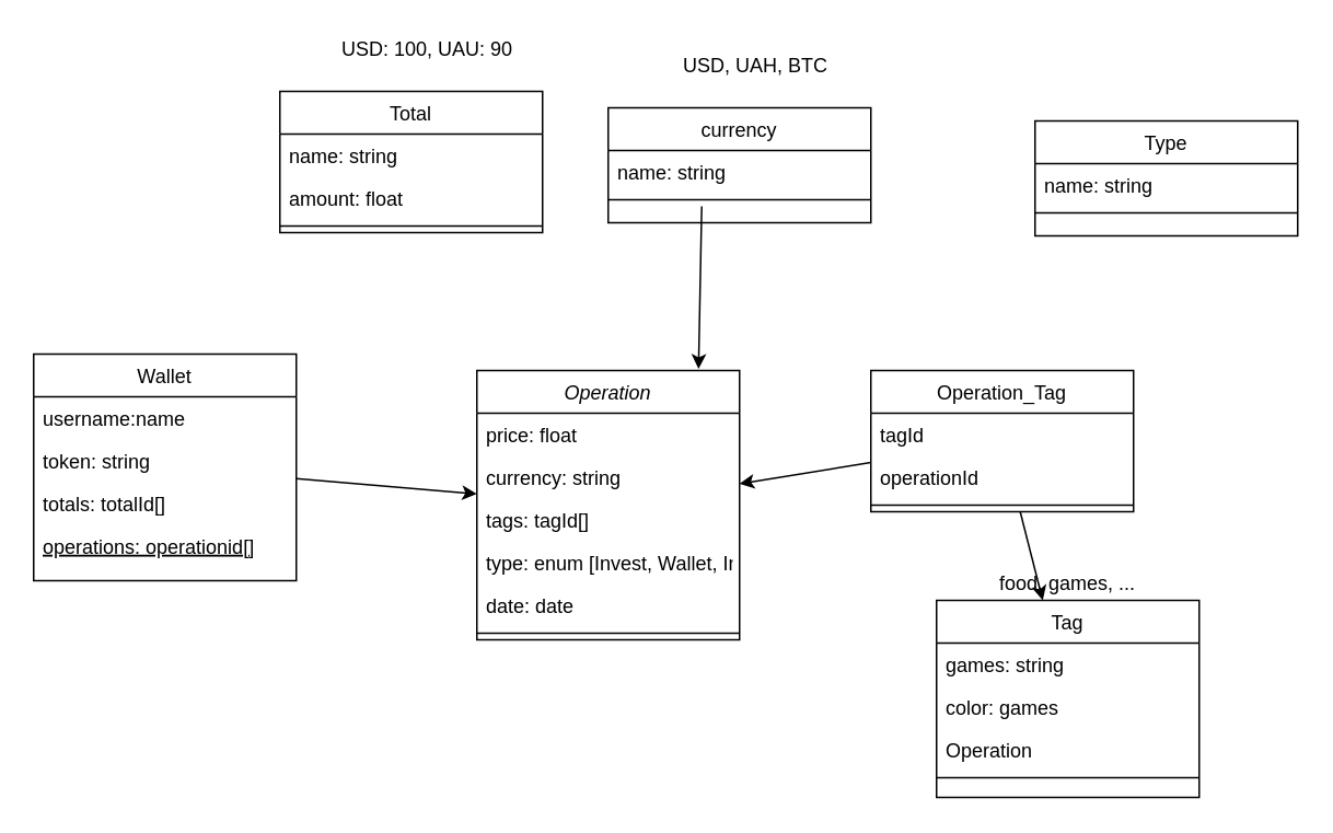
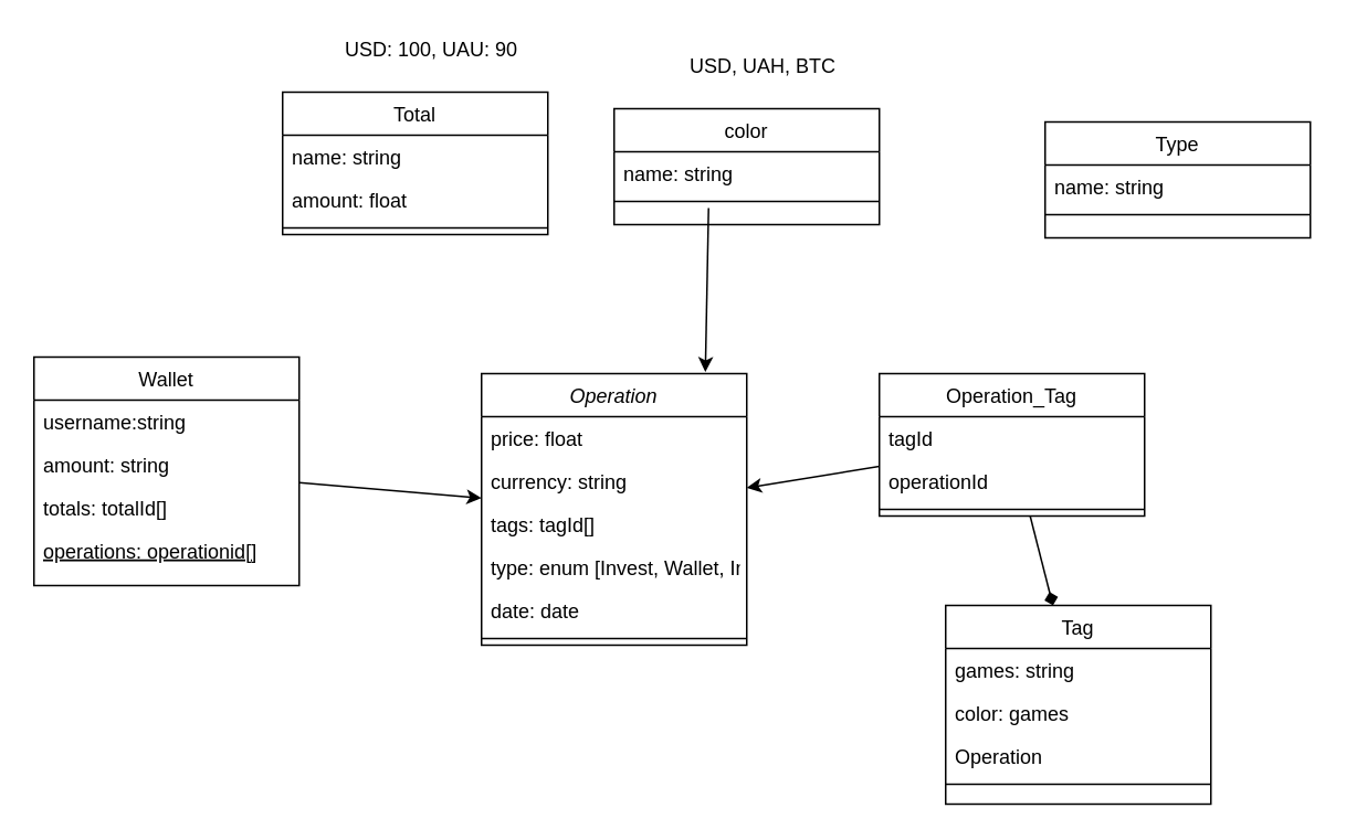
  <mxCell id="0" />
  <mxCell id="1" parent="0" />
  <mxCell id="2" value="Operation" style="swimlane;fontStyle=2;align=center;verticalAlign=top;childLayout=stackLayout;horizontal=1;startSize=26;horizontalStack=0;resizeParent=1;resizeLast=0;collapsible=1;marginBottom=0;rounded=0;shadow=0;strokeWidth=1;" parent="1" vertex="1"><mxGeometry x="290" y="225" width="160" height="164" as="geometry"><mxRectangle x="230" y="140" width="160" height="26" as="alternateBounds" /></mxGeometry></mxCell>
  <mxCell id="3" value="price: float" style="text;align=left;verticalAlign=top;spacingLeft=4;spacingRight=4;overflow=hidden;rotatable=0;points=[[0,0.5],[1,0.5]];portConstraint=eastwest;" parent="2" vertex="1"><mxGeometry y="26" width="160" height="26" as="geometry" /></mxCell>
  <mxCell id="4" value="currency: string" style="text;align=left;verticalAlign=top;spacingLeft=4;spacingRight=4;overflow=hidden;rotatable=0;points=[[0,0.5],[1,0.5]];portConstraint=eastwest;rounded=0;shadow=0;html=0;" parent="2" vertex="1"><mxGeometry y="52" width="160" height="26" as="geometry" /></mxCell>
  <mxCell id="5" value="tags: tagId[]" style="text;align=left;verticalAlign=top;spacingLeft=4;spacingRight=4;overflow=hidden;rotatable=0;points=[[0,0.5],[1,0.5]];portConstraint=eastwest;rounded=0;shadow=0;html=0;" parent="2" vertex="1"><mxGeometry y="78" width="160" height="26" as="geometry" /></mxCell>
  <mxCell id="6" value="type: enum [Invest, Wallet, Income]" style="text;align=left;verticalAlign=top;spacingLeft=4;spacingRight=4;overflow=hidden;rotatable=0;points=[[0,0.5],[1,0.5]];portConstraint=eastwest;rounded=0;shadow=0;html=0;" parent="2" vertex="1"><mxGeometry y="104" width="160" height="26" as="geometry" /></mxCell>
  <mxCell id="7" value="date: date" style="text;align=left;verticalAlign=top;spacingLeft=4;spacingRight=4;overflow=hidden;rotatable=0;points=[[0,0.5],[1,0.5]];portConstraint=eastwest;rounded=0;shadow=0;html=0;" parent="2" vertex="1"><mxGeometry y="130" width="160" height="26" as="geometry" /></mxCell>
  <mxCell id="8" value="" style="line;html=1;strokeWidth=1;align=left;verticalAlign=middle;spacingTop=-1;spacingLeft=3;spacingRight=3;rotatable=0;labelPosition=right;points=[];portConstraint=eastwest;" parent="2" vertex="1"><mxGeometry y="156" width="160" height="8" as="geometry" /></mxCell>
  <mxCell id="9" value="Tag" style="swimlane;fontStyle=0;align=center;verticalAlign=top;childLayout=stackLayout;horizontal=1;startSize=26;horizontalStack=0;resizeParent=1;resizeLast=0;collapsible=1;marginBottom=0;rounded=0;shadow=0;strokeWidth=1;" parent="1" vertex="1"><mxGeometry x="570" y="365" width="160" height="120" as="geometry"><mxRectangle x="550" y="140" width="160" height="26" as="alternateBounds" /></mxGeometry></mxCell>
  <mxCell id="10" value="games: string" style="text;align=left;verticalAlign=top;spacingLeft=4;spacingRight=4;overflow=hidden;rotatable=0;points=[[0,0.5],[1,0.5]];portConstraint=eastwest;" parent="9" vertex="1"><mxGeometry y="26" width="160" height="26" as="geometry" /></mxCell>
  <mxCell id="11" value="color: games" style="text;align=left;verticalAlign=top;spacingLeft=4;spacingRight=4;overflow=hidden;rotatable=0;points=[[0,0.5],[1,0.5]];portConstraint=eastwest;rounded=0;shadow=0;html=0;" parent="9" vertex="1"><mxGeometry y="52" width="160" height="26" as="geometry" /></mxCell>
  <mxCell id="12" value="Operation" style="text;align=left;verticalAlign=top;spacingLeft=4;spacingRight=4;overflow=hidden;rotatable=0;points=[[0,0.5],[1,0.5]];portConstraint=eastwest;rounded=0;shadow=0;html=0;" parent="9" vertex="1"><mxGeometry y="78" width="160" height="26" as="geometry" /></mxCell>
  <mxCell id="13" value="" style="line;html=1;strokeWidth=1;align=left;verticalAlign=middle;spacingTop=-1;spacingLeft=3;spacingRight=3;rotatable=0;labelPosition=right;points=[];portConstraint=eastwest;" parent="9" vertex="1"><mxGeometry y="104" width="160" height="8" as="geometry" /></mxCell>
  <mxCell id="14" value="Operation_Tag" style="swimlane;fontStyle=0;align=center;verticalAlign=top;childLayout=stackLayout;horizontal=1;startSize=26;horizontalStack=0;resizeParent=1;resizeLast=0;collapsible=1;marginBottom=0;rounded=0;shadow=0;strokeWidth=1;" parent="1" vertex="1"><mxGeometry x="530" y="225" width="160" height="86" as="geometry"><mxRectangle x="340" y="380" width="170" height="26" as="alternateBounds" /></mxGeometry></mxCell>
  <mxCell id="15" value="tagId" style="text;align=left;verticalAlign=top;spacingLeft=4;spacingRight=4;overflow=hidden;rotatable=0;points=[[0,0.5],[1,0.5]];portConstraint=eastwest;" parent="14" vertex="1"><mxGeometry y="26" width="160" height="26" as="geometry" /></mxCell>
  <mxCell id="16" value="operationId" style="text;align=left;verticalAlign=top;spacingLeft=4;spacingRight=4;overflow=hidden;rotatable=0;points=[[0,0.5],[1,0.5]];portConstraint=eastwest;" parent="14" vertex="1"><mxGeometry y="52" width="160" height="26" as="geometry" /></mxCell>
  <mxCell id="17" value="" style="line;html=1;strokeWidth=1;align=left;verticalAlign=middle;spacingTop=-1;spacingLeft=3;spacingRight=3;rotatable=0;labelPosition=right;points=[];portConstraint=eastwest;" parent="14" vertex="1"><mxGeometry y="78" width="160" height="8" as="geometry" /></mxCell>
- <mxCell id="18" value="" style="endArrow=classic;html=1;" parent="1" source="14" target="9" edge="1"><mxGeometry width="50" height="50" relative="1" as="geometry"><mxPoint x="640" y="377" as="sourcePoint" /><mxPoint x="810" y="215" as="targetPoint" /></mxGeometry></mxCell>
+ <mxCell id="18" value="" style="endArrow=diamond;html=1;" parent="1" source="14" target="9" edge="1"><mxGeometry width="50" height="50" relative="1" as="geometry"><mxPoint x="640" y="377" as="sourcePoint" /><mxPoint x="810" y="215" as="targetPoint" /></mxGeometry></mxCell>
  <mxCell id="19" value="Wallet" style="swimlane;fontStyle=0;align=center;verticalAlign=top;childLayout=stackLayout;horizontal=1;startSize=26;horizontalStack=0;resizeParent=1;resizeLast=0;collapsible=1;marginBottom=0;rounded=0;shadow=0;strokeWidth=1;" parent="1" vertex="1"><mxGeometry x="20" y="215" width="160" height="138" as="geometry"><mxRectangle x="130" y="380" width="160" height="26" as="alternateBounds" /></mxGeometry></mxCell>
- <mxCell id="20" value="username:name" style="text;align=left;verticalAlign=top;spacingLeft=4;spacingRight=4;overflow=hidden;rotatable=0;points=[[0,0.5],[1,0.5]];portConstraint=eastwest;" parent="19" vertex="1"><mxGeometry y="26" width="160" height="26" as="geometry" /></mxCell>
- <mxCell id="21" value="token: string" style="text;align=left;verticalAlign=top;spacingLeft=4;spacingRight=4;overflow=hidden;rotatable=0;points=[[0,0.5],[1,0.5]];portConstraint=eastwest;rounded=0;shadow=0;html=0;" parent="19" vertex="1"><mxGeometry y="52" width="160" height="26" as="geometry" /></mxCell>
+ <mxCell id="20" value="username:string" style="text;align=left;verticalAlign=top;spacingLeft=4;spacingRight=4;overflow=hidden;rotatable=0;points=[[0,0.5],[1,0.5]];portConstraint=eastwest;" parent="19" vertex="1"><mxGeometry y="26" width="160" height="26" as="geometry" /></mxCell>
+ <mxCell id="21" value="amount: string" style="text;align=left;verticalAlign=top;spacingLeft=4;spacingRight=4;overflow=hidden;rotatable=0;points=[[0,0.5],[1,0.5]];portConstraint=eastwest;rounded=0;shadow=0;html=0;" parent="19" vertex="1"><mxGeometry y="52" width="160" height="26" as="geometry" /></mxCell>
  <mxCell id="22" value="totals: totalId[]" style="text;align=left;verticalAlign=top;spacingLeft=4;spacingRight=4;overflow=hidden;rotatable=0;points=[[0,0.5],[1,0.5]];portConstraint=eastwest;rounded=0;shadow=0;html=0;" parent="19" vertex="1"><mxGeometry y="78" width="160" height="26" as="geometry" /></mxCell>
  <mxCell id="23" value="operations: operationid[]" style="text;align=left;verticalAlign=top;spacingLeft=4;spacingRight=4;overflow=hidden;rotatable=0;points=[[0,0.5],[1,0.5]];portConstraint=eastwest;fontStyle=4" parent="19" vertex="1"><mxGeometry y="104" width="160" height="26" as="geometry" /></mxCell>
  <mxCell id="24" value="" style="endArrow=classic;html=1;" parent="1" source="19" target="2" edge="1"><mxGeometry width="50" height="50" relative="1" as="geometry"><mxPoint x="460" y="485" as="sourcePoint" /><mxPoint x="510" y="435" as="targetPoint" /></mxGeometry></mxCell>
  <mxCell id="25" value="Type" style="swimlane;fontStyle=0;align=center;verticalAlign=top;childLayout=stackLayout;horizontal=1;startSize=26;horizontalStack=0;resizeParent=1;resizeLast=0;collapsible=1;marginBottom=0;rounded=0;shadow=0;strokeWidth=1;" parent="1" vertex="1"><mxGeometry x="630" y="73" width="160" height="70" as="geometry"><mxRectangle x="340" y="380" width="170" height="26" as="alternateBounds" /></mxGeometry></mxCell>
  <mxCell id="26" value="name: string" style="text;align=left;verticalAlign=top;spacingLeft=4;spacingRight=4;overflow=hidden;rotatable=0;points=[[0,0.5],[1,0.5]];portConstraint=eastwest;" parent="25" vertex="1"><mxGeometry y="26" width="160" height="26" as="geometry" /></mxCell>
  <mxCell id="27" value="" style="line;html=1;strokeWidth=1;align=left;verticalAlign=middle;spacingTop=-1;spacingLeft=3;spacingRight=3;rotatable=0;labelPosition=right;points=[];portConstraint=eastwest;" parent="25" vertex="1"><mxGeometry y="52" width="160" height="8" as="geometry" /></mxCell>
  <mxCell id="28" value="" style="endArrow=classic;html=1;" parent="1" source="14" target="2" edge="1"><mxGeometry width="50" height="50" relative="1" as="geometry"><mxPoint x="620" y="235" as="sourcePoint" /><mxPoint x="620" y="135" as="targetPoint" /></mxGeometry></mxCell>
  <mxCell id="29" value="Total" style="swimlane;fontStyle=0;align=center;verticalAlign=top;childLayout=stackLayout;horizontal=1;startSize=26;horizontalStack=0;resizeParent=1;resizeLast=0;collapsible=1;marginBottom=0;rounded=0;shadow=0;strokeWidth=1;" parent="1" vertex="1"><mxGeometry x="170" y="55" width="160" height="86" as="geometry"><mxRectangle x="340" y="380" width="170" height="26" as="alternateBounds" /></mxGeometry></mxCell>
  <mxCell id="30" value="name: string" style="text;align=left;verticalAlign=top;spacingLeft=4;spacingRight=4;overflow=hidden;rotatable=0;points=[[0,0.5],[1,0.5]];portConstraint=eastwest;" parent="29" vertex="1"><mxGeometry y="26" width="160" height="26" as="geometry" /></mxCell>
  <mxCell id="31" value="amount: float" style="text;align=left;verticalAlign=top;spacingLeft=4;spacingRight=4;overflow=hidden;rotatable=0;points=[[0,0.5],[1,0.5]];portConstraint=eastwest;" parent="29" vertex="1"><mxGeometry y="52" width="160" height="26" as="geometry" /></mxCell>
  <mxCell id="32" value="" style="line;html=1;strokeWidth=1;align=left;verticalAlign=middle;spacingTop=-1;spacingLeft=3;spacingRight=3;rotatable=0;labelPosition=right;points=[];portConstraint=eastwest;" parent="29" vertex="1"><mxGeometry y="78" width="160" height="8" as="geometry" /></mxCell>
  <mxCell id="33" value="USD: 100, UAU: 90" style="text;html=1;strokeColor=none;fillColor=none;align=center;verticalAlign=middle;whiteSpace=wrap;rounded=0;" parent="1" vertex="1"><mxGeometry x="180" y="20" width="160" height="20" as="geometry" /></mxCell>
- <mxCell id="34" value="food, games, ..." style="text;html=1;strokeColor=none;fillColor=none;align=center;verticalAlign=middle;whiteSpace=wrap;rounded=0;" parent="1" vertex="1"><mxGeometry x="570" y="345" width="160" height="20" as="geometry" /></mxCell>
- <mxCell id="35" value="currency" style="swimlane;fontStyle=0;align=center;verticalAlign=top;childLayout=stackLayout;horizontal=1;startSize=26;horizontalStack=0;resizeParent=1;resizeLast=0;collapsible=1;marginBottom=0;rounded=0;shadow=0;strokeWidth=1;" parent="1" vertex="1"><mxGeometry x="370" y="65" width="160" height="70" as="geometry"><mxRectangle x="340" y="380" width="170" height="26" as="alternateBounds" /></mxGeometry></mxCell>
+ <mxCell id="35" value="color" style="swimlane;fontStyle=0;align=center;verticalAlign=top;childLayout=stackLayout;horizontal=1;startSize=26;horizontalStack=0;resizeParent=1;resizeLast=0;collapsible=1;marginBottom=0;rounded=0;shadow=0;strokeWidth=1;" parent="1" vertex="1"><mxGeometry x="370" y="65" width="160" height="70" as="geometry"><mxRectangle x="340" y="380" width="170" height="26" as="alternateBounds" /></mxGeometry></mxCell>
  <mxCell id="36" value="name: string" style="text;align=left;verticalAlign=top;spacingLeft=4;spacingRight=4;overflow=hidden;rotatable=0;points=[[0,0.5],[1,0.5]];portConstraint=eastwest;" parent="35" vertex="1"><mxGeometry y="26" width="160" height="26" as="geometry" /></mxCell>
  <mxCell id="37" value="" style="line;html=1;strokeWidth=1;align=left;verticalAlign=middle;spacingTop=-1;spacingLeft=3;spacingRight=3;rotatable=0;labelPosition=right;points=[];portConstraint=eastwest;" parent="35" vertex="1"><mxGeometry y="52" width="160" height="8" as="geometry" /></mxCell>
  <mxCell id="38" value="USD, UAH, BTC" style="text;html=1;strokeColor=none;fillColor=none;align=center;verticalAlign=middle;whiteSpace=wrap;rounded=0;" parent="1" vertex="1"><mxGeometry x="380" y="30" width="160" height="20" as="geometry" /></mxCell>
  <mxCell id="39" value="" style="endArrow=classic;html=1;exitX=0.356;exitY=1;exitDx=0;exitDy=0;exitPerimeter=0;entryX=0.844;entryY=-0.006;entryDx=0;entryDy=0;entryPerimeter=0;" edge="1" parent="1" source="37" target="2"><mxGeometry width="50" height="50" relative="1" as="geometry"><mxPoint x="410.201" y="165" as="sourcePoint" /><mxPoint x="210" y="282.176" as="targetPoint" /></mxGeometry></mxCell>
